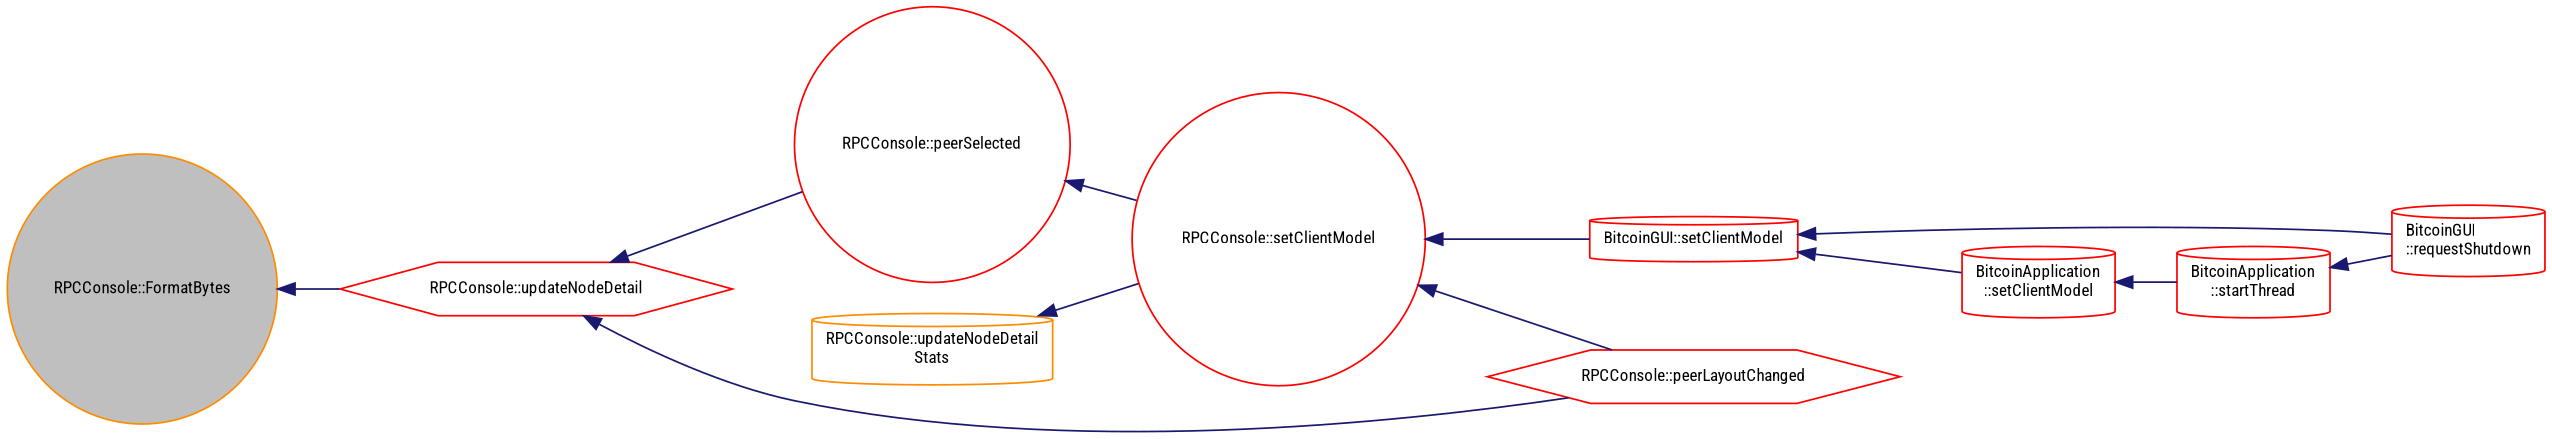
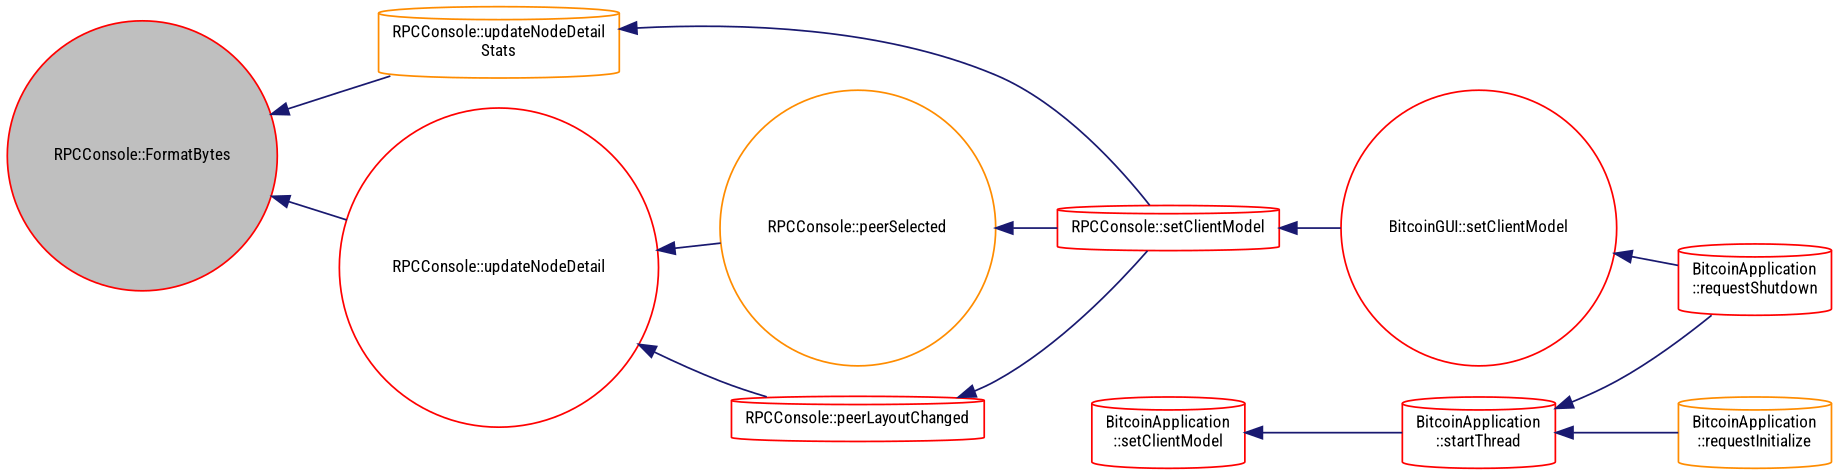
  digraph {
    fontname="Roboto Condensed"
    rankdir=LR
    node [color=red fillcolor=white fontname="Roboto Condensed" fontsize=10 shape=cylinder style=filled]
    edge [color=midnightblue dir=back fontname="Roboto Condensed" fontsize=10 labelfontname=Helvetica labelfontsize=10 style=solid]
-   n1 [color=darkorange fillcolor=grey75 fontcolor=black height=0.2 label="RPCConsole::FormatBytes" shape=circle width=0.4]
+   n1 [fillcolor=grey75 fontcolor=black height=0.2 label="RPCConsole::FormatBytes" shape=circle width=0.4]
    n2 [color=darkorange height=0.2 label="RPCConsole::updateNodeDetail\lStats" width=0.4]
-   n3 [height=0.2 label="RPCConsole::updateNodeDetail" shape=hexagon width=0.4]
-   n4 [height=0.2 label="RPCConsole::setClientModel" shape=circle width=0.4]
-   n5 [height=0.2 label="RPCConsole::peerSelected" shape=circle width=0.4]
-   n6 [height=0.2 label="RPCConsole::peerLayoutChanged" shape=hexagon width=0.4]
-   n7 [height=0.2 label="BitcoinGUI::setClientModel" width=0.4]
-   n8 [height=0.2 label="BitcoinGUI\l::requestShutdown" width=0.4]
+   n3 [height=0.2 label="RPCConsole::updateNodeDetail" shape=circle width=0.4]
+   n4 [height=0.2 label="RPCConsole::setClientModel" width=0.4]
+   n5 [color=darkorange height=0.2 label="RPCConsole::peerSelected" shape=circle width=0.4]
+   n6 [height=0.2 label="RPCConsole::peerLayoutChanged" width=0.4]
+   n7 [height=0.2 label="BitcoinGUI::setClientModel" shape=circle width=0.4]
+   n8 [height=0.2 label="BitcoinApplication\l::requestShutdown" width=0.4]
    n9 [height=0.2 label="BitcoinApplication\l::setClientModel" width=0.4]
    n10 [height=0.2 label="BitcoinApplication\l::startThread" width=0.4]
+   n11 [color=darkorange height=0.2 label="BitcoinApplication\l::requestInitialize" width=0.4]
+   n1 -> n2
    n1 -> n3
    n2 -> n4
    n3 -> n5
    n3 -> n6
    n4 -> n7
    n5 -> n4
-   n4 -> n6
+   n6 -> n4
    n7 -> n8
-   n7 -> n9
    n9 -> n10
    n10 -> n8
+   n10 -> n11
  }
